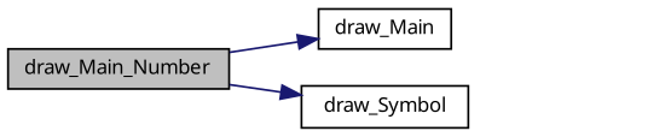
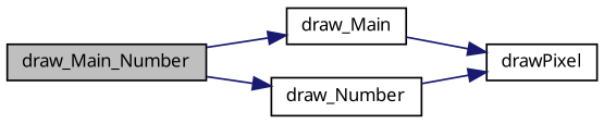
  digraph {
    fontname="Noto Sans"
    rankdir=LR
    node [color=black fillcolor=white fontname="Noto Sans" fontsize=10 shape=record style=filled]
    edge [color=midnightblue fontname="Noto Sans" fontsize=10 labelfontname=Helvetica labelfontsize=10 style=solid]
    n1 [fillcolor=grey75 fontcolor=black height=0.2 label=draw_Main_Number width=0.4]
    n2 [height=0.2 label=draw_Main width=0.4]
-   n3 [height=0.2 label=draw_Symbol width=0.4]
+   n3 [height=0.2 label=draw_Number width=0.4]
+   n4 [height=0.2 label=drawPixel width=0.4]
    n1 -> n2
    n1 -> n3
+   n2 -> n4
+   n3 -> n4
  }
